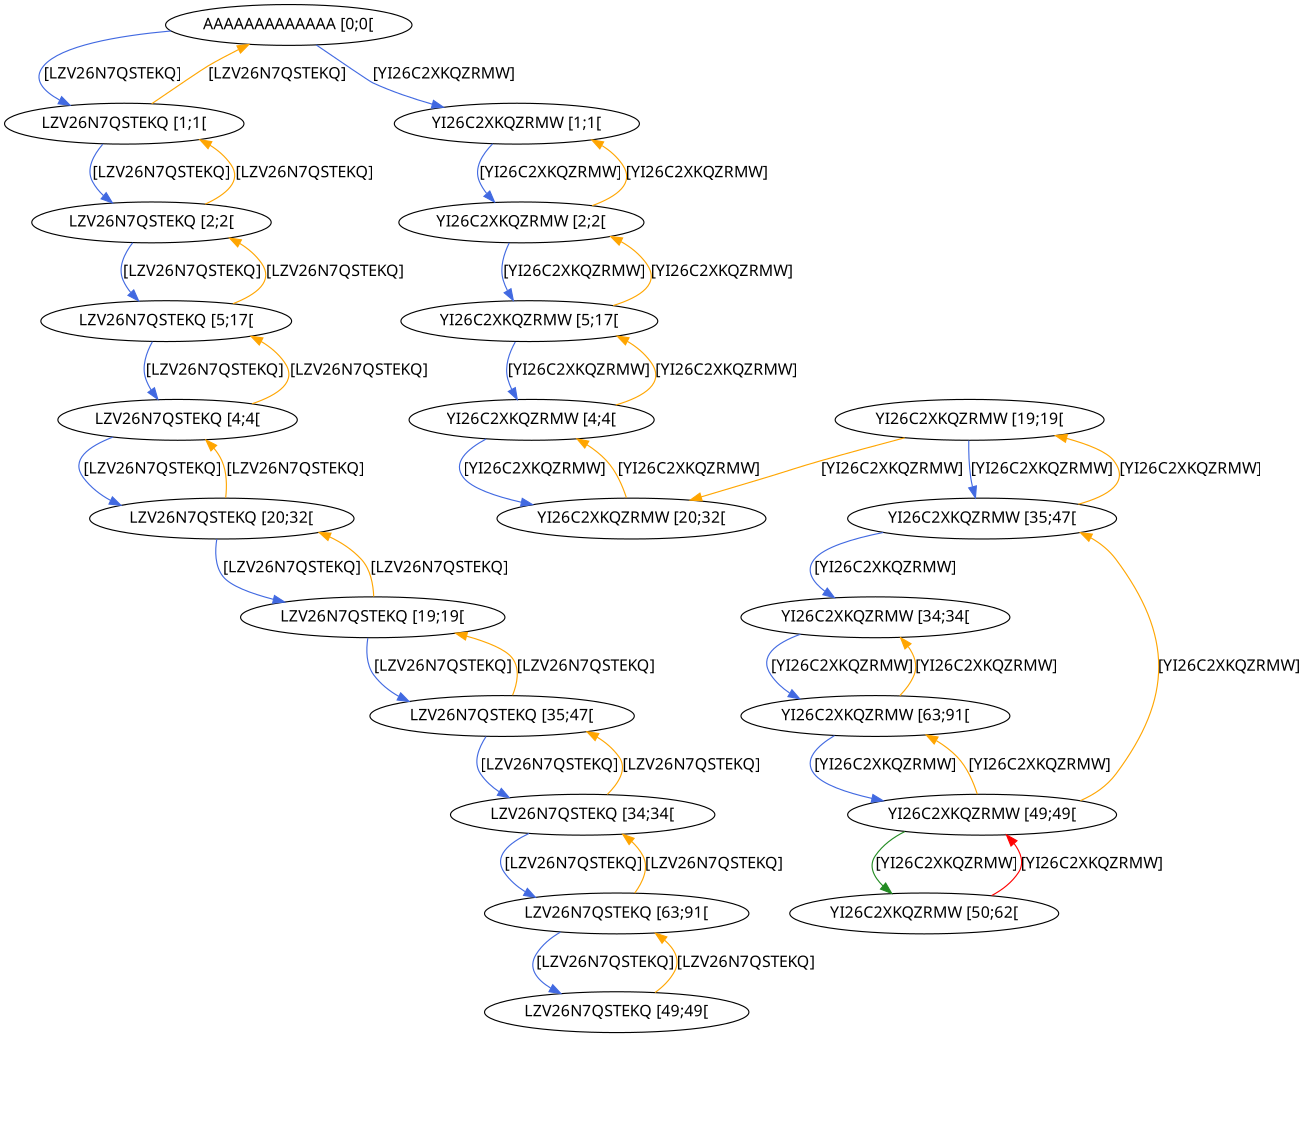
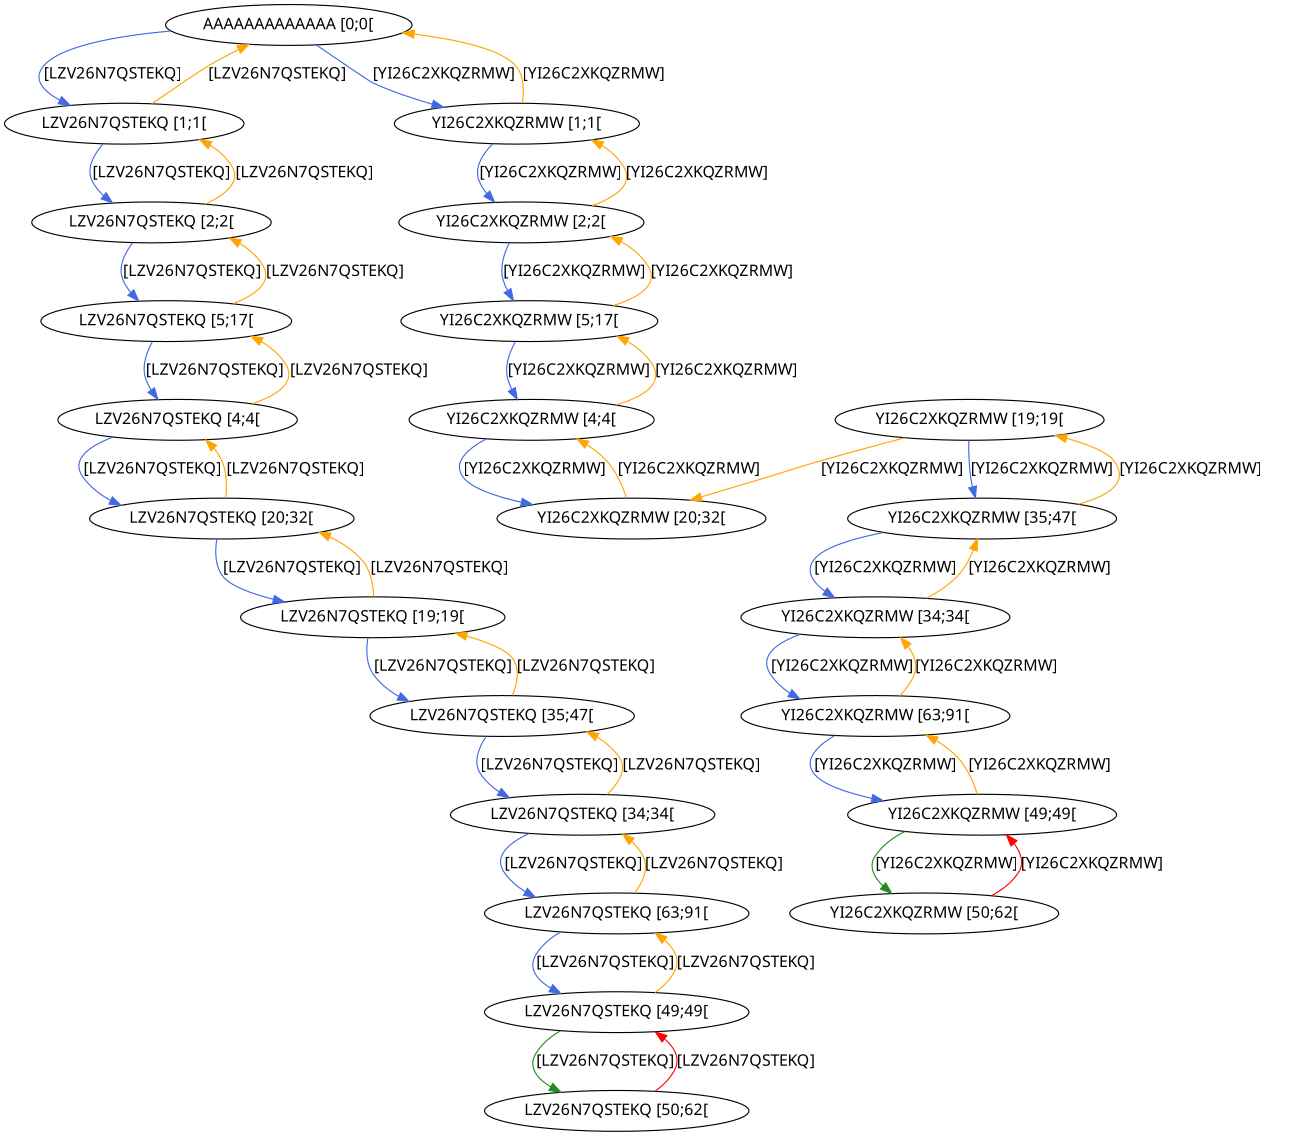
  digraph {
    fontname="Noto Sans"
    node [fontname="Noto Sans"]
    edge [color=orange fontname="Noto Sans"]
    n1 [label="AAAAAAAAAAAAA [0;0["]
    n2 [label="LZV26N7QSTEKQ [1;1["]
    n3 [label="YI26C2XKQZRMW [1;1["]
    n4 [label="LZV26N7QSTEKQ [2;2["]
    n5 [label="YI26C2XKQZRMW [2;2["]
    n6 [label="LZV26N7QSTEKQ [5;17["]
    n7 [label="YI26C2XKQZRMW [5;17["]
    n8 [label="LZV26N7QSTEKQ [4;4["]
    n9 [label="LZV26N7QSTEKQ [20;32["]
    n10 [label="LZV26N7QSTEKQ [19;19["]
    n11 [label="LZV26N7QSTEKQ [35;47["]
    n12 [label="LZV26N7QSTEKQ [34;34["]
    n13 [label="LZV26N7QSTEKQ [63;91["]
    n14 [label="LZV26N7QSTEKQ [49;49["]
+   n15 [label="LZV26N7QSTEKQ [50;62["]
    n16 [label="YI26C2XKQZRMW [4;4["]
    n17 [label="YI26C2XKQZRMW [20;32["]
    n18 [label="YI26C2XKQZRMW [19;19["]
    n19 [label="YI26C2XKQZRMW [35;47["]
    n20 [label="YI26C2XKQZRMW [34;34["]
    n21 [label="YI26C2XKQZRMW [63;91["]
    n22 [label="YI26C2XKQZRMW [49;49["]
    n23 [label="YI26C2XKQZRMW [50;62["]
    n1 -> n2 [color=royalblue label="[LZV26N7QSTEKQ]"]
    n1 -> n3 [color=royalblue label="[YI26C2XKQZRMW]"]
    n2 -> n1 [label="[LZV26N7QSTEKQ]"]
    n2 -> n4 [color=royalblue label="[LZV26N7QSTEKQ]"]
+   n3 -> n1 [label="[YI26C2XKQZRMW]"]
    n3 -> n5 [color=royalblue label="[YI26C2XKQZRMW]"]
    n4 -> n2 [label="[LZV26N7QSTEKQ]"]
    n4 -> n6 [color=royalblue label="[LZV26N7QSTEKQ]"]
    n5 -> n3 [label="[YI26C2XKQZRMW]"]
    n5 -> n7 [color=royalblue label="[YI26C2XKQZRMW]"]
    n6 -> n4 [label="[LZV26N7QSTEKQ]"]
    n6 -> n8 [color=royalblue label="[LZV26N7QSTEKQ]"]
    n7 -> n5 [label="[YI26C2XKQZRMW]"]
    n7 -> n16 [color=royalblue label="[YI26C2XKQZRMW]"]
    n8 -> n6 [label="[LZV26N7QSTEKQ]"]
    n8 -> n9 [color=royalblue label="[LZV26N7QSTEKQ]"]
    n9 -> n8 [label="[LZV26N7QSTEKQ]"]
    n9 -> n10 [color=royalblue label="[LZV26N7QSTEKQ]"]
    n10 -> n9 [label="[LZV26N7QSTEKQ]"]
    n10 -> n11 [color=royalblue label="[LZV26N7QSTEKQ]"]
    n11 -> n10 [label="[LZV26N7QSTEKQ]"]
    n11 -> n12 [color=royalblue label="[LZV26N7QSTEKQ]"]
    n12 -> n11 [label="[LZV26N7QSTEKQ]"]
    n12 -> n13 [color=royalblue label="[LZV26N7QSTEKQ]"]
    n13 -> n12 [label="[LZV26N7QSTEKQ]"]
    n13 -> n14 [color=royalblue label="[LZV26N7QSTEKQ]"]
    n14 -> n13 [label="[LZV26N7QSTEKQ]"]
+   n14 -> n15 [color=forestgreen label="[LZV26N7QSTEKQ]"]
+   n15 -> n14 [color=red label="[LZV26N7QSTEKQ]"]
    n16 -> n7 [label="[YI26C2XKQZRMW]"]
    n16 -> n17 [color=royalblue label="[YI26C2XKQZRMW]"]
    n17 -> n16 [label="[YI26C2XKQZRMW]"]
    n18 -> n17 [label="[YI26C2XKQZRMW]"]
    n18 -> n19 [color=royalblue label="[YI26C2XKQZRMW]"]
    n19 -> n18 [label="[YI26C2XKQZRMW]"]
    n19 -> n20 [color=royalblue label="[YI26C2XKQZRMW]"]
-   n22 -> n19 [label="[YI26C2XKQZRMW]"]
+   n20 -> n19 [label="[YI26C2XKQZRMW]"]
    n20 -> n21 [color=royalblue label="[YI26C2XKQZRMW]"]
    n21 -> n20 [label="[YI26C2XKQZRMW]"]
    n21 -> n22 [color=royalblue label="[YI26C2XKQZRMW]"]
    n22 -> n21 [label="[YI26C2XKQZRMW]"]
    n22 -> n23 [color=forestgreen label="[YI26C2XKQZRMW]"]
    n23 -> n22 [color=red label="[YI26C2XKQZRMW]"]
  }
